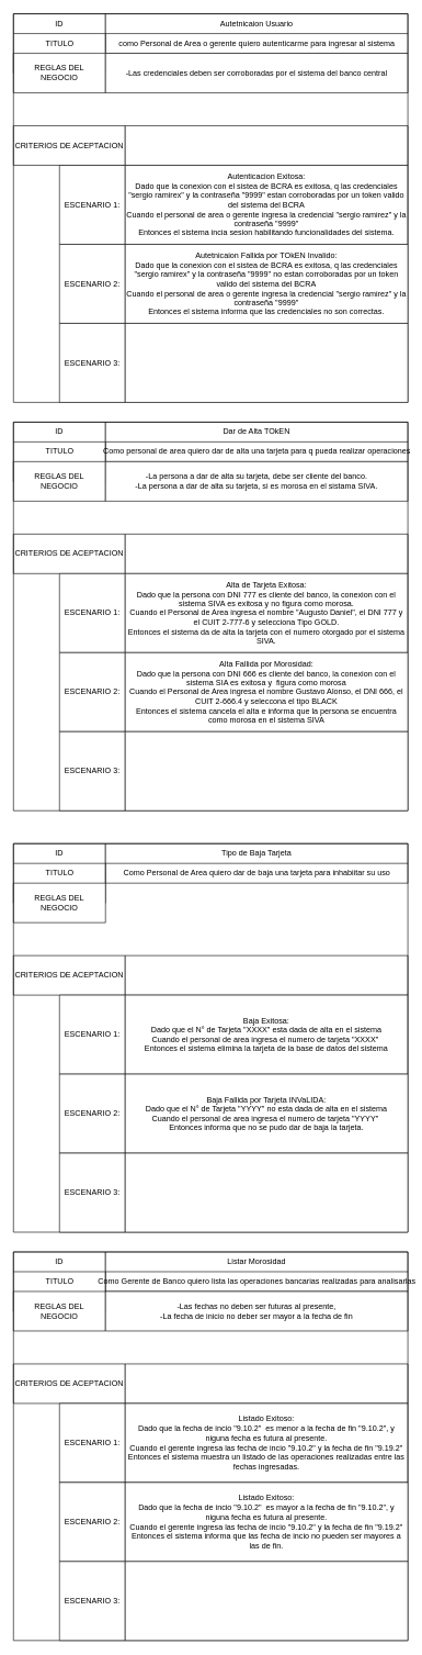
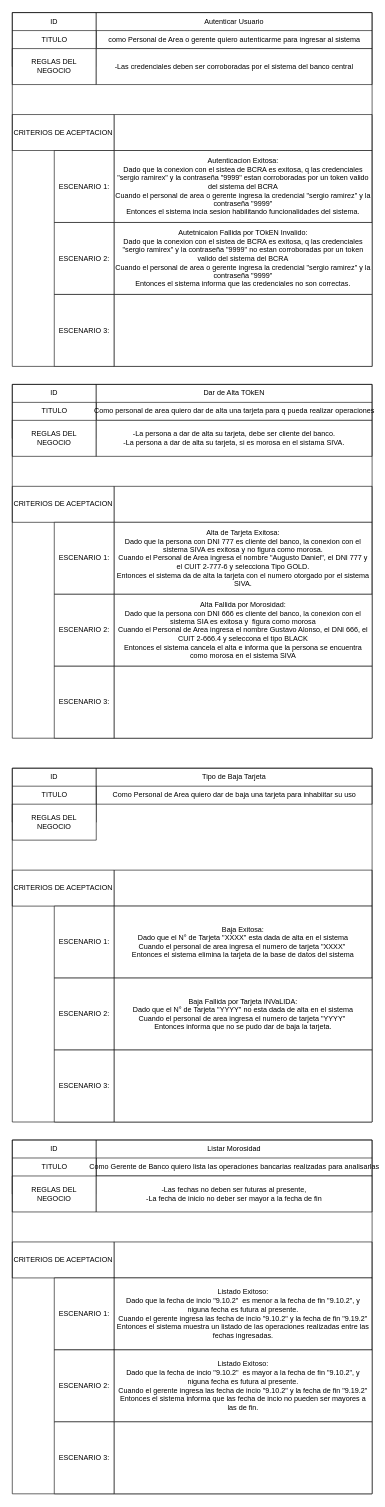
  <mxCell id="0" />
  <mxCell id="1" parent="0" />
  <mxCell id="2" value="ID" style="swimlane;fontStyle=0;childLayout=stackLayout;horizontal=1;startSize=30;horizontalStack=0;resizeParent=1;resizeParentMax=0;resizeLast=0;collapsible=1;marginBottom=0;whiteSpace=wrap;html=1;" vertex="1" parent="1"><mxGeometry x="20" y="20" width="140" height="90" as="geometry" /></mxCell>
  <mxCell id="3" value="TITULO" style="text;html=1;align=center;verticalAlign=middle;resizable=0;points=[];autosize=1;strokeColor=none;fillColor=none;" vertex="1" parent="2"><mxGeometry y="30" width="140" height="30" as="geometry" /></mxCell>
  <mxCell id="4" value="Descripción" style="text;html=1;align=center;verticalAlign=middle;resizable=0;points=[];autosize=1;strokeColor=none;fillColor=none;" vertex="1" parent="2"><mxGeometry y="60" width="140" height="30" as="geometry" /></mxCell>
- <mxCell id="5" value="Autetnicaion Usuario" style="swimlane;fontStyle=0;childLayout=stackLayout;horizontal=1;startSize=30;horizontalStack=0;resizeParent=1;resizeParentMax=0;resizeLast=0;collapsible=1;marginBottom=0;whiteSpace=wrap;html=1;" vertex="1" parent="1"><mxGeometry x="160" y="20" width="460" height="60" as="geometry" /></mxCell>
+ <mxCell id="5" value="Autenticar Usuario" style="swimlane;fontStyle=0;childLayout=stackLayout;horizontal=1;startSize=30;horizontalStack=0;resizeParent=1;resizeParentMax=0;resizeLast=0;collapsible=1;marginBottom=0;whiteSpace=wrap;html=1;" vertex="1" parent="1"><mxGeometry x="160" y="20" width="460" height="60" as="geometry" /></mxCell>
  <mxCell id="6" value="como Personal de Area o gerente quiero autenticarme para ingresar al sistema" style="text;html=1;align=center;verticalAlign=middle;resizable=0;points=[];autosize=1;strokeColor=none;fillColor=none;" vertex="1" parent="5"><mxGeometry y="30" width="460" height="30" as="geometry" /></mxCell>
  <mxCell id="7" value="REGLAS DEL&lt;div&gt;NEGOCIO&lt;/div&gt;" style="swimlane;fontStyle=0;childLayout=stackLayout;horizontal=1;startSize=60;horizontalStack=0;resizeParent=1;resizeParentMax=0;resizeLast=0;collapsible=1;marginBottom=0;whiteSpace=wrap;html=1;" vertex="1" parent="1"><mxGeometry x="20" y="80" width="140" height="60" as="geometry" /></mxCell>
  <mxCell id="8" value="-Las credenciales deben ser corroboradas por el sistema del banco central" style="swimlane;fontStyle=0;childLayout=stackLayout;horizontal=1;startSize=60;horizontalStack=0;resizeParent=1;resizeParentMax=0;resizeLast=0;collapsible=1;marginBottom=0;whiteSpace=wrap;html=1;" vertex="1" parent="1"><mxGeometry x="160" y="80" width="460" height="60" as="geometry" /></mxCell>
  <mxCell id="9" value="CRITERIOS DE ACEPTACION" style="swimlane;fontStyle=0;childLayout=stackLayout;horizontal=1;startSize=60;horizontalStack=0;resizeParent=1;resizeParentMax=0;resizeLast=0;collapsible=1;marginBottom=0;whiteSpace=wrap;html=1;" vertex="1" parent="1"><mxGeometry x="20" y="190" width="170" height="60" as="geometry" /></mxCell>
  <mxCell id="10" value="" style="swimlane;fontStyle=0;childLayout=stackLayout;horizontal=1;startSize=60;horizontalStack=0;resizeParent=1;resizeParentMax=0;resizeLast=0;collapsible=1;marginBottom=0;whiteSpace=wrap;html=1;" vertex="1" parent="1"><mxGeometry x="190" y="190" width="430" height="60" as="geometry" /></mxCell>
  <mxCell id="11" value="ESCENARIO 1:" style="swimlane;fontStyle=0;childLayout=stackLayout;horizontal=1;startSize=120;horizontalStack=0;resizeParent=1;resizeParentMax=0;resizeLast=0;collapsible=1;marginBottom=0;whiteSpace=wrap;html=1;" vertex="1" parent="1"><mxGeometry x="90" y="250" width="100" height="120" as="geometry" /></mxCell>
  <mxCell id="12" value="Autenticacion Exitosa:&lt;div&gt;Dado que la conexion con el sistea de BCRA es exitosa, q las credenciales &quot;sergio ramirex&quot; y la contraseña &quot;9999&quot; estan corroboradas por un token valido del sistema del BCRA&lt;/div&gt;&lt;div&gt;Cuando el personal de area o gerente ingresa la credencial &quot;sergio ramirez&quot; y la contraseña &quot;9999&quot;&lt;/div&gt;&lt;div&gt;Entonces el sistema incia sesion habilitando funcionalidades del sistema.&lt;/div&gt;" style="swimlane;fontStyle=0;childLayout=stackLayout;horizontal=1;startSize=120;horizontalStack=0;resizeParent=1;resizeParentMax=0;resizeLast=0;collapsible=1;marginBottom=0;whiteSpace=wrap;html=1;" vertex="1" parent="1"><mxGeometry x="190" y="250" width="430" height="120" as="geometry" /></mxCell>
  <mxCell id="13" value="" style="swimlane;startSize=0;" vertex="1" parent="1"><mxGeometry x="20" y="20" width="600" height="590" as="geometry" /></mxCell>
  <mxCell id="14" value="ESCENARIO 2:" style="swimlane;fontStyle=0;childLayout=stackLayout;horizontal=1;startSize=120;horizontalStack=0;resizeParent=1;resizeParentMax=0;resizeLast=0;collapsible=1;marginBottom=0;whiteSpace=wrap;html=1;" vertex="1" parent="13"><mxGeometry x="70" y="350" width="100" height="120" as="geometry" /></mxCell>
  <mxCell id="15" value="Autetnicaion Fallida por TOkEN Invalido:&lt;div&gt;&lt;div&gt;Dado que la conexion con el sistea de BCRA es exitosa, q las credenciales &quot;sergio ramirex&quot; y la contraseña &quot;9999&quot; no estan corroboradas por un token valido del sistema del BCRA&lt;/div&gt;&lt;div&gt;Cuando el personal de area o gerente ingresa la credencial &quot;sergio ramirez&quot; y la contraseña &quot;9999&quot;&lt;/div&gt;&lt;div&gt;Entonces el sistema informa que las credenciales no son correctas.&lt;/div&gt;&lt;/div&gt;" style="swimlane;fontStyle=0;childLayout=stackLayout;horizontal=1;startSize=120;horizontalStack=0;resizeParent=1;resizeParentMax=0;resizeLast=0;collapsible=1;marginBottom=0;whiteSpace=wrap;html=1;" vertex="1" parent="13"><mxGeometry x="170" y="350" width="430" height="120" as="geometry" /></mxCell>
  <mxCell id="16" value="ESCENARIO 3:" style="swimlane;fontStyle=0;childLayout=stackLayout;horizontal=1;startSize=120;horizontalStack=0;resizeParent=1;resizeParentMax=0;resizeLast=0;collapsible=1;marginBottom=0;whiteSpace=wrap;html=1;" vertex="1" parent="13"><mxGeometry x="70" y="470" width="100" height="120" as="geometry" /></mxCell>
  <mxCell id="17" value="&lt;pre style=&quot;font-size: 9px;&quot;&gt;&lt;br&gt;&lt;/pre&gt;" style="swimlane;fontStyle=0;childLayout=stackLayout;horizontal=1;startSize=120;horizontalStack=0;resizeParent=1;resizeParentMax=0;resizeLast=0;collapsible=1;marginBottom=0;whiteSpace=wrap;html=1;" vertex="1" parent="13"><mxGeometry x="170" y="470" width="430" height="120" as="geometry" /></mxCell>
  <mxCell id="18" value="ID" style="swimlane;fontStyle=0;childLayout=stackLayout;horizontal=1;startSize=30;horizontalStack=0;resizeParent=1;resizeParentMax=0;resizeLast=0;collapsible=1;marginBottom=0;whiteSpace=wrap;html=1;" vertex="1" parent="1"><mxGeometry x="20" y="640" width="140" height="90" as="geometry" /></mxCell>
  <mxCell id="19" value="TITULO" style="text;html=1;align=center;verticalAlign=middle;resizable=0;points=[];autosize=1;strokeColor=none;fillColor=none;" vertex="1" parent="18"><mxGeometry y="30" width="140" height="30" as="geometry" /></mxCell>
  <mxCell id="20" value="Descripción" style="text;html=1;align=center;verticalAlign=middle;resizable=0;points=[];autosize=1;strokeColor=none;fillColor=none;" vertex="1" parent="18"><mxGeometry y="60" width="140" height="30" as="geometry" /></mxCell>
  <mxCell id="21" value="Dar de Alta TOkEN" style="swimlane;fontStyle=0;childLayout=stackLayout;horizontal=1;startSize=30;horizontalStack=0;resizeParent=1;resizeParentMax=0;resizeLast=0;collapsible=1;marginBottom=0;whiteSpace=wrap;html=1;" vertex="1" parent="1"><mxGeometry x="160" y="640" width="460" height="60" as="geometry" /></mxCell>
  <mxCell id="22" value="Como personal de area quiero dar de alta una tarjeta para q pueda realizar operaciones" style="text;html=1;align=center;verticalAlign=middle;resizable=0;points=[];autosize=1;strokeColor=none;fillColor=none;" vertex="1" parent="21"><mxGeometry y="30" width="460" height="30" as="geometry" /></mxCell>
  <mxCell id="23" value="REGLAS DEL&lt;div&gt;NEGOCIO&lt;/div&gt;" style="swimlane;fontStyle=0;childLayout=stackLayout;horizontal=1;startSize=60;horizontalStack=0;resizeParent=1;resizeParentMax=0;resizeLast=0;collapsible=1;marginBottom=0;whiteSpace=wrap;html=1;" vertex="1" parent="1"><mxGeometry x="20" y="700" width="140" height="60" as="geometry" /></mxCell>
  <mxCell id="24" value="-La persona a dar de alta su tarjeta, debe ser cliente del banco.&lt;div&gt;-La persona a dar de alta su tarjeta, si es morosa en el sistama SIVA.&lt;/div&gt;" style="swimlane;fontStyle=0;childLayout=stackLayout;horizontal=1;startSize=60;horizontalStack=0;resizeParent=1;resizeParentMax=0;resizeLast=0;collapsible=1;marginBottom=0;whiteSpace=wrap;html=1;" vertex="1" parent="1"><mxGeometry x="160" y="700" width="460" height="60" as="geometry" /></mxCell>
  <mxCell id="25" value="CRITERIOS DE ACEPTACION" style="swimlane;fontStyle=0;childLayout=stackLayout;horizontal=1;startSize=60;horizontalStack=0;resizeParent=1;resizeParentMax=0;resizeLast=0;collapsible=1;marginBottom=0;whiteSpace=wrap;html=1;" vertex="1" parent="1"><mxGeometry x="20" y="810" width="170" height="60" as="geometry" /></mxCell>
  <mxCell id="26" value="" style="swimlane;fontStyle=0;childLayout=stackLayout;horizontal=1;startSize=60;horizontalStack=0;resizeParent=1;resizeParentMax=0;resizeLast=0;collapsible=1;marginBottom=0;whiteSpace=wrap;html=1;" vertex="1" parent="1"><mxGeometry x="190" y="810" width="430" height="60" as="geometry" /></mxCell>
  <mxCell id="27" value="ESCENARIO 1:" style="swimlane;fontStyle=0;childLayout=stackLayout;horizontal=1;startSize=120;horizontalStack=0;resizeParent=1;resizeParentMax=0;resizeLast=0;collapsible=1;marginBottom=0;whiteSpace=wrap;html=1;" vertex="1" parent="1"><mxGeometry x="90" y="870" width="100" height="120" as="geometry" /></mxCell>
  <mxCell id="28" value="Alta de Tarjeta Exitosa:&lt;div&gt;Dado que la persona con DNI 777 es cliente del banco, la conexion con el sistema SIVA es exitosa y no figura como morosa.&lt;/div&gt;&lt;div&gt;Cuando el Personal de Area ingresa el nombre &quot;Augusto Daniel&quot;, el DNI 777 y el CUIT 2-777-6 y selecciona Tipo GOLD.&lt;/div&gt;&lt;div&gt;Entonces el sistema da de alta la tarjeta con el numero otorgado por el sistema SIVA.&lt;/div&gt;" style="swimlane;fontStyle=0;childLayout=stackLayout;horizontal=1;startSize=120;horizontalStack=0;resizeParent=1;resizeParentMax=0;resizeLast=0;collapsible=1;marginBottom=0;whiteSpace=wrap;html=1;" vertex="1" parent="1"><mxGeometry x="190" y="870" width="430" height="120" as="geometry" /></mxCell>
  <mxCell id="29" value="" style="swimlane;startSize=0;" vertex="1" parent="1"><mxGeometry x="20" y="640" width="600" height="590" as="geometry" /></mxCell>
  <mxCell id="30" value="ESCENARIO 2:" style="swimlane;fontStyle=0;childLayout=stackLayout;horizontal=1;startSize=120;horizontalStack=0;resizeParent=1;resizeParentMax=0;resizeLast=0;collapsible=1;marginBottom=0;whiteSpace=wrap;html=1;" vertex="1" parent="29"><mxGeometry x="70" y="350" width="100" height="120" as="geometry" /></mxCell>
  <mxCell id="31" value="Alta Fallida por Morosidad:&lt;div&gt;Dado que la persona con DNI 666 es cliente del banco, la conexion con el sistema SIA es exitosa y&amp;nbsp; figura como morosa&lt;/div&gt;&lt;div&gt;Cuando el Personal de Area ingresa el nombre Gustavo Alonso, el DNI 666, el CUIT 2-666.4 y seleccona el tipo BLACK&lt;/div&gt;&lt;div&gt;Entonces el sistema cancela el alta e informa que la persona se encuentra como morosa en el sistema SIVA&lt;/div&gt;" style="swimlane;fontStyle=0;childLayout=stackLayout;horizontal=1;startSize=120;horizontalStack=0;resizeParent=1;resizeParentMax=0;resizeLast=0;collapsible=1;marginBottom=0;whiteSpace=wrap;html=1;" vertex="1" parent="29"><mxGeometry x="170" y="350" width="430" height="120" as="geometry" /></mxCell>
  <mxCell id="32" value="ESCENARIO 3:" style="swimlane;fontStyle=0;childLayout=stackLayout;horizontal=1;startSize=120;horizontalStack=0;resizeParent=1;resizeParentMax=0;resizeLast=0;collapsible=1;marginBottom=0;whiteSpace=wrap;html=1;" vertex="1" parent="29"><mxGeometry x="70" y="470" width="100" height="120" as="geometry" /></mxCell>
  <mxCell id="33" value="&lt;pre style=&quot;font-size: 9px;&quot;&gt;&lt;br&gt;&lt;/pre&gt;" style="swimlane;fontStyle=0;childLayout=stackLayout;horizontal=1;startSize=120;horizontalStack=0;resizeParent=1;resizeParentMax=0;resizeLast=0;collapsible=1;marginBottom=0;whiteSpace=wrap;html=1;" vertex="1" parent="29"><mxGeometry x="170" y="470" width="430" height="120" as="geometry" /></mxCell>
  <mxCell id="34" value="ID" style="swimlane;fontStyle=0;childLayout=stackLayout;horizontal=1;startSize=30;horizontalStack=0;resizeParent=1;resizeParentMax=0;resizeLast=0;collapsible=1;marginBottom=0;whiteSpace=wrap;html=1;" vertex="1" parent="1"><mxGeometry x="20" y="1280" width="140" height="90" as="geometry" /></mxCell>
  <mxCell id="35" value="TITULO" style="text;html=1;align=center;verticalAlign=middle;resizable=0;points=[];autosize=1;strokeColor=none;fillColor=none;" vertex="1" parent="34"><mxGeometry y="30" width="140" height="30" as="geometry" /></mxCell>
  <mxCell id="36" value="Descripción" style="text;html=1;align=center;verticalAlign=middle;resizable=0;points=[];autosize=1;strokeColor=none;fillColor=none;" vertex="1" parent="34"><mxGeometry y="60" width="140" height="30" as="geometry" /></mxCell>
  <mxCell id="37" value="Tipo de Baja Tarjeta" style="swimlane;fontStyle=0;childLayout=stackLayout;horizontal=1;startSize=30;horizontalStack=0;resizeParent=1;resizeParentMax=0;resizeLast=0;collapsible=1;marginBottom=0;whiteSpace=wrap;html=1;" vertex="1" parent="1"><mxGeometry x="160" y="1280" width="460" height="60" as="geometry" /></mxCell>
  <mxCell id="38" value="Como Personal de Area quiero dar de baja una tarjeta para inhabiitar su uso" style="text;html=1;align=center;verticalAlign=middle;resizable=0;points=[];autosize=1;strokeColor=none;fillColor=none;" vertex="1" parent="37"><mxGeometry y="30" width="460" height="30" as="geometry" /></mxCell>
  <mxCell id="39" value="REGLAS DEL&lt;div&gt;NEGOCIO&lt;/div&gt;" style="swimlane;fontStyle=0;childLayout=stackLayout;horizontal=1;startSize=60;horizontalStack=0;resizeParent=1;resizeParentMax=0;resizeLast=0;collapsible=1;marginBottom=0;whiteSpace=wrap;html=1;" vertex="1" parent="1"><mxGeometry x="20" y="1340" width="140" height="60" as="geometry" /></mxCell>
  <mxCell id="40" value="CRITERIOS DE ACEPTACION" style="swimlane;fontStyle=0;childLayout=stackLayout;horizontal=1;startSize=60;horizontalStack=0;resizeParent=1;resizeParentMax=0;resizeLast=0;collapsible=1;marginBottom=0;whiteSpace=wrap;html=1;" vertex="1" parent="1"><mxGeometry x="20" y="1450" width="170" height="60" as="geometry" /></mxCell>
  <mxCell id="41" value="" style="swimlane;fontStyle=0;childLayout=stackLayout;horizontal=1;startSize=60;horizontalStack=0;resizeParent=1;resizeParentMax=0;resizeLast=0;collapsible=1;marginBottom=0;whiteSpace=wrap;html=1;" vertex="1" parent="1"><mxGeometry x="190" y="1450" width="430" height="60" as="geometry" /></mxCell>
  <mxCell id="42" value="ESCENARIO 1:" style="swimlane;fontStyle=0;childLayout=stackLayout;horizontal=1;startSize=120;horizontalStack=0;resizeParent=1;resizeParentMax=0;resizeLast=0;collapsible=1;marginBottom=0;whiteSpace=wrap;html=1;" vertex="1" parent="1"><mxGeometry x="90" y="1510" width="100" height="120" as="geometry" /></mxCell>
  <mxCell id="43" value="Baja Exitosa:&lt;div&gt;Dado que el N° de Tarjeta &quot;XXXX&quot; esta dada de alta en el sistema&lt;/div&gt;&lt;div&gt;Cuando el personal de area ingresa el numero de tarjeta &quot;XXXX&quot;&amp;nbsp;&lt;/div&gt;&lt;div&gt;Entonces el sistema elimina la tarjeta de la base de datos del sistema&lt;/div&gt;" style="swimlane;fontStyle=0;childLayout=stackLayout;horizontal=1;startSize=120;horizontalStack=0;resizeParent=1;resizeParentMax=0;resizeLast=0;collapsible=1;marginBottom=0;whiteSpace=wrap;html=1;" vertex="1" parent="1"><mxGeometry x="190" y="1510" width="430" height="120" as="geometry" /></mxCell>
  <mxCell id="44" value="" style="swimlane;startSize=0;" vertex="1" parent="1"><mxGeometry x="20" y="1280" width="600" height="590" as="geometry" /></mxCell>
  <mxCell id="45" value="ESCENARIO 2:" style="swimlane;fontStyle=0;childLayout=stackLayout;horizontal=1;startSize=120;horizontalStack=0;resizeParent=1;resizeParentMax=0;resizeLast=0;collapsible=1;marginBottom=0;whiteSpace=wrap;html=1;" vertex="1" parent="44"><mxGeometry x="70" y="350" width="100" height="120" as="geometry" /></mxCell>
  <mxCell id="46" value="Baja Fallida por Tarjeta INVaLIDA:&lt;div&gt;Dado que el N° de Tarjeta &quot;YYYY&quot; no esta dada de alta en el sistema&lt;/div&gt;&lt;div&gt;Cuando el personal de area ingresa el numero de tarjeta &quot;YYYY&quot;&amp;nbsp;&lt;/div&gt;&lt;div&gt;Entonces informa que no se pudo dar de baja la tarjeta.&lt;/div&gt;" style="swimlane;fontStyle=0;childLayout=stackLayout;horizontal=1;startSize=120;horizontalStack=0;resizeParent=1;resizeParentMax=0;resizeLast=0;collapsible=1;marginBottom=0;whiteSpace=wrap;html=1;" vertex="1" parent="44"><mxGeometry x="170" y="350" width="430" height="120" as="geometry" /></mxCell>
  <mxCell id="47" value="ESCENARIO 3:" style="swimlane;fontStyle=0;childLayout=stackLayout;horizontal=1;startSize=120;horizontalStack=0;resizeParent=1;resizeParentMax=0;resizeLast=0;collapsible=1;marginBottom=0;whiteSpace=wrap;html=1;" vertex="1" parent="44"><mxGeometry x="70" y="470" width="100" height="120" as="geometry" /></mxCell>
  <mxCell id="48" value="&lt;pre style=&quot;font-size: 9px;&quot;&gt;&lt;br&gt;&lt;/pre&gt;" style="swimlane;fontStyle=0;childLayout=stackLayout;horizontal=1;startSize=120;horizontalStack=0;resizeParent=1;resizeParentMax=0;resizeLast=0;collapsible=1;marginBottom=0;whiteSpace=wrap;html=1;" vertex="1" parent="44"><mxGeometry x="170" y="470" width="430" height="120" as="geometry" /></mxCell>
  <mxCell id="49" value="ID" style="swimlane;fontStyle=0;childLayout=stackLayout;horizontal=1;startSize=30;horizontalStack=0;resizeParent=1;resizeParentMax=0;resizeLast=0;collapsible=1;marginBottom=0;whiteSpace=wrap;html=1;" vertex="1" parent="1"><mxGeometry x="20" y="1900" width="140" height="90" as="geometry" /></mxCell>
  <mxCell id="50" value="TITULO" style="text;html=1;align=center;verticalAlign=middle;resizable=0;points=[];autosize=1;strokeColor=none;fillColor=none;" vertex="1" parent="49"><mxGeometry y="30" width="140" height="30" as="geometry" /></mxCell>
  <mxCell id="51" value="Descripción" style="text;html=1;align=center;verticalAlign=middle;resizable=0;points=[];autosize=1;strokeColor=none;fillColor=none;" vertex="1" parent="49"><mxGeometry y="60" width="140" height="30" as="geometry" /></mxCell>
  <mxCell id="52" value="Listar Morosidad" style="swimlane;fontStyle=0;childLayout=stackLayout;horizontal=1;startSize=30;horizontalStack=0;resizeParent=1;resizeParentMax=0;resizeLast=0;collapsible=1;marginBottom=0;whiteSpace=wrap;html=1;" vertex="1" parent="1"><mxGeometry x="160" y="1900" width="460" height="60" as="geometry" /></mxCell>
  <mxCell id="53" value="Como Gerente de Banco quiero lista las operaciones bancarias realizadas para analisarlas" style="text;html=1;align=center;verticalAlign=middle;resizable=0;points=[];autosize=1;strokeColor=none;fillColor=none;" vertex="1" parent="52"><mxGeometry y="30" width="460" height="30" as="geometry" /></mxCell>
  <mxCell id="54" value="REGLAS DEL&lt;div&gt;NEGOCIO&lt;/div&gt;" style="swimlane;fontStyle=0;childLayout=stackLayout;horizontal=1;startSize=60;horizontalStack=0;resizeParent=1;resizeParentMax=0;resizeLast=0;collapsible=1;marginBottom=0;whiteSpace=wrap;html=1;" vertex="1" parent="1"><mxGeometry x="20" y="1960" width="140" height="60" as="geometry" /></mxCell>
  <mxCell id="55" value="-Las fechas no deben ser futuras al presente,&lt;div&gt;-La fecha de inicio no deber ser mayor a la fecha de fin&lt;/div&gt;" style="swimlane;fontStyle=0;childLayout=stackLayout;horizontal=1;startSize=60;horizontalStack=0;resizeParent=1;resizeParentMax=0;resizeLast=0;collapsible=1;marginBottom=0;whiteSpace=wrap;html=1;" vertex="1" parent="1"><mxGeometry x="160" y="1960" width="460" height="60" as="geometry" /></mxCell>
  <mxCell id="56" value="CRITERIOS DE ACEPTACION" style="swimlane;fontStyle=0;childLayout=stackLayout;horizontal=1;startSize=60;horizontalStack=0;resizeParent=1;resizeParentMax=0;resizeLast=0;collapsible=1;marginBottom=0;whiteSpace=wrap;html=1;" vertex="1" parent="1"><mxGeometry x="20" y="2070" width="170" height="60" as="geometry" /></mxCell>
  <mxCell id="57" value="" style="swimlane;fontStyle=0;childLayout=stackLayout;horizontal=1;startSize=60;horizontalStack=0;resizeParent=1;resizeParentMax=0;resizeLast=0;collapsible=1;marginBottom=0;whiteSpace=wrap;html=1;" vertex="1" parent="1"><mxGeometry x="190" y="2070" width="430" height="60" as="geometry" /></mxCell>
  <mxCell id="58" value="ESCENARIO 1:" style="swimlane;fontStyle=0;childLayout=stackLayout;horizontal=1;startSize=120;horizontalStack=0;resizeParent=1;resizeParentMax=0;resizeLast=0;collapsible=1;marginBottom=0;whiteSpace=wrap;html=1;" vertex="1" parent="1"><mxGeometry x="90" y="2130" width="100" height="120" as="geometry" /></mxCell>
  <mxCell id="59" value="Listado Exitoso:&lt;div&gt;Dado que la fecha de incio &quot;9.10.2&quot;&amp;nbsp; es menor a la fecha de fin &quot;9.10.2&quot;, y niguna fecha es futura al presente.&lt;/div&gt;&lt;div&gt;Cuando el gerente ingresa las fecha de incio &quot;9.10.2&quot; y la fecha de fin &quot;9.19.2&quot;&lt;/div&gt;&lt;div&gt;Entonces el sistema muestra un listado de las operaciones realizadas entre las fechas ingresadas.&lt;/div&gt;" style="swimlane;fontStyle=0;childLayout=stackLayout;horizontal=1;startSize=120;horizontalStack=0;resizeParent=1;resizeParentMax=0;resizeLast=0;collapsible=1;marginBottom=0;whiteSpace=wrap;html=1;" vertex="1" parent="1"><mxGeometry x="190" y="2130" width="430" height="120" as="geometry" /></mxCell>
  <mxCell id="60" value="" style="swimlane;startSize=0;" vertex="1" parent="1"><mxGeometry x="20" y="1900" width="600" height="590" as="geometry" /></mxCell>
  <mxCell id="61" value="ESCENARIO 2:" style="swimlane;fontStyle=0;childLayout=stackLayout;horizontal=1;startSize=120;horizontalStack=0;resizeParent=1;resizeParentMax=0;resizeLast=0;collapsible=1;marginBottom=0;whiteSpace=wrap;html=1;" vertex="1" parent="60"><mxGeometry x="70" y="350" width="100" height="120" as="geometry" /></mxCell>
  <mxCell id="62" value="&lt;pre style=&quot;font-size: 9px;&quot;&gt;&lt;span style=&quot;font-family: Helvetica; font-size: 12px; white-space: normal;&quot;&gt;Listado Exitoso:&lt;/span&gt;&lt;div style=&quot;font-family: Helvetica; font-size: 12px; white-space: normal;&quot;&gt;Dado que la fecha de incio &quot;9.10.2&quot;&amp;nbsp; es mayor a la fecha de fin &quot;9.10.2&quot;, y niguna fecha es futura al presente.&lt;/div&gt;&lt;div style=&quot;font-family: Helvetica; font-size: 12px; white-space: normal;&quot;&gt;Cuando el gerente ingresa las fecha de incio &quot;9.10.2&quot; y la fecha de fin &quot;9.19.2&quot;&lt;/div&gt;&lt;div style=&quot;font-family: Helvetica; font-size: 12px; white-space: normal;&quot;&gt;Entonces el sistema informa que las fecha de incio no pueden ser mayores a las de fin.&lt;/div&gt;&lt;/pre&gt;" style="swimlane;fontStyle=0;childLayout=stackLayout;horizontal=1;startSize=120;horizontalStack=0;resizeParent=1;resizeParentMax=0;resizeLast=0;collapsible=1;marginBottom=0;whiteSpace=wrap;html=1;" vertex="1" parent="60"><mxGeometry x="170" y="350" width="430" height="120" as="geometry" /></mxCell>
  <mxCell id="63" value="ESCENARIO 3:" style="swimlane;fontStyle=0;childLayout=stackLayout;horizontal=1;startSize=120;horizontalStack=0;resizeParent=1;resizeParentMax=0;resizeLast=0;collapsible=1;marginBottom=0;whiteSpace=wrap;html=1;" vertex="1" parent="60"><mxGeometry x="70" y="470" width="100" height="120" as="geometry" /></mxCell>
  <mxCell id="64" value="&lt;pre style=&quot;font-size: 9px;&quot;&gt;&lt;br&gt;&lt;/pre&gt;" style="swimlane;fontStyle=0;childLayout=stackLayout;horizontal=1;startSize=120;horizontalStack=0;resizeParent=1;resizeParentMax=0;resizeLast=0;collapsible=1;marginBottom=0;whiteSpace=wrap;html=1;" vertex="1" parent="60"><mxGeometry x="170" y="470" width="430" height="120" as="geometry" /></mxCell>
